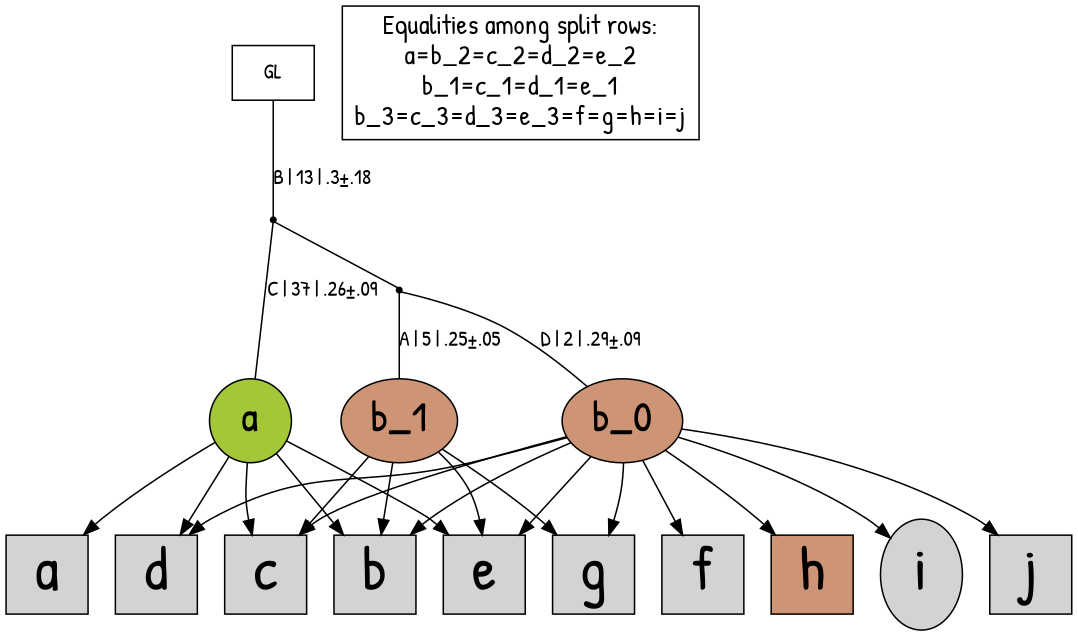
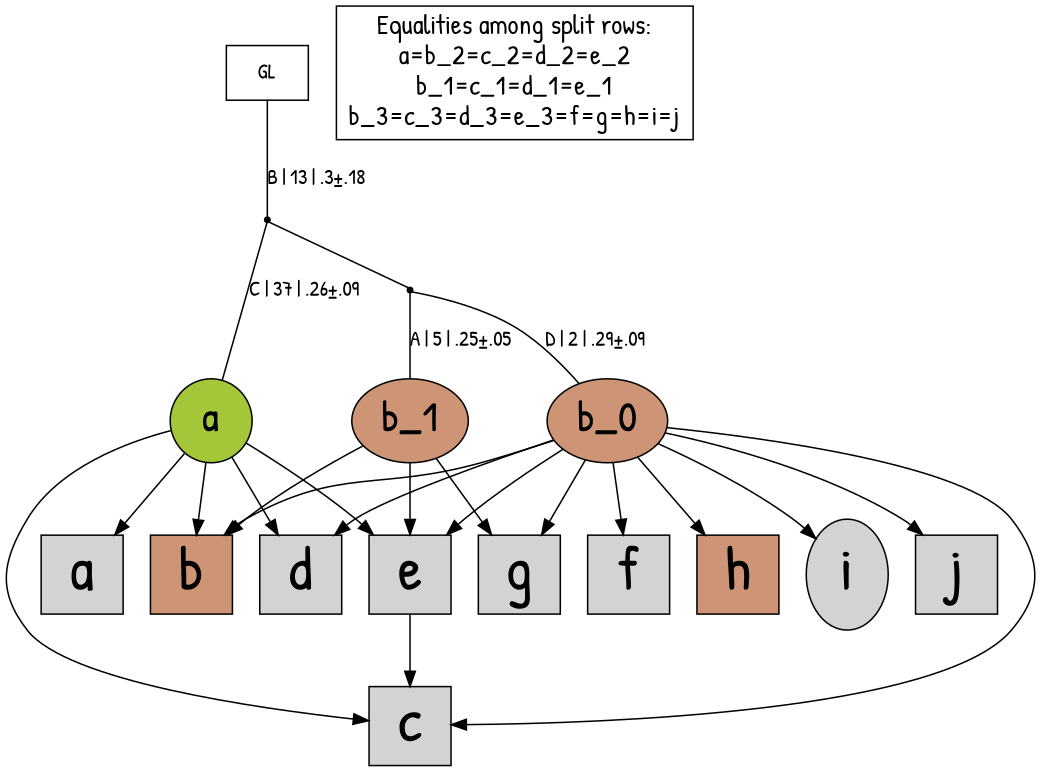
  digraph {
    fontname="Patrick Hand"
    node [fontname="Patrick Hand" fontsize=40 shape=box style=filled]
    edge [arrowhead=normal fontname="Patrick Hand"]
    n1 [fillcolor="#a4c639" fontsize=28 label=a shape=oval]
    n2 [fillcolor="#cd9575" fontsize=28 label=b_1 shape=oval]
    n3 [fillcolor="#cd9575" fontsize=28 label=b_0 shape=oval]
    n4 [label=a]
-   n5 [label=b]
+   n5 [label=b fillcolor="#cd9575"]
    n6 [label=c]
    n7 [label=d]
    n8 [label=e]
    n9 [label=g]
    n10 [label=f]
    n11 [fillcolor="#cd9575" label=h]
    n12 [label=i shape=ellipse]
    n13 [label=j]
    n14 [fontsize=18 label="Equalities among split rows:\na=b_2=c_2=d_2=e_2\nb_1=c_1=d_1=e_1\nb_3=c_3=d_3=e_3=f=g=h=i=j\n" style=""]
    Int1 [fillcolor=black shape=point fontsize=""]
    Int2 [fillcolor=black shape=point fontsize=""]
    n17 [fillcolor=white label=GL fontsize=""]
    subgraph sub_1 {
      rank=same
      n1
      n2
      n3
    }
    n1 -> n4
    n1 -> n5
    n1 -> n6
    n1 -> n7
    n1 -> n8
    n2 -> n5
-   n2 -> n6
+   n8 -> n6
    n2 -> n8
    n2 -> n9
    n3 -> n5
    n3 -> n6
    n3 -> n7
    n3 -> n8
    n3 -> n9
    n3 -> n10
    n3 -> n11
    n3 -> n12
    n3 -> n13
    Int1 -> n2 [arrowhead=none label="A | 5 | .25±.05"]
    Int1 -> n3 [arrowhead=none label="D | 2 | .29±.09"]
    Int2 -> n1 [arrowhead=none label="C | 37 | .26±.09"]
    Int2 -> Int1 [arrowhead=none]
    n17 -> Int2 [arrowhead=none label="B | 13 | .3±.18"]
  }
